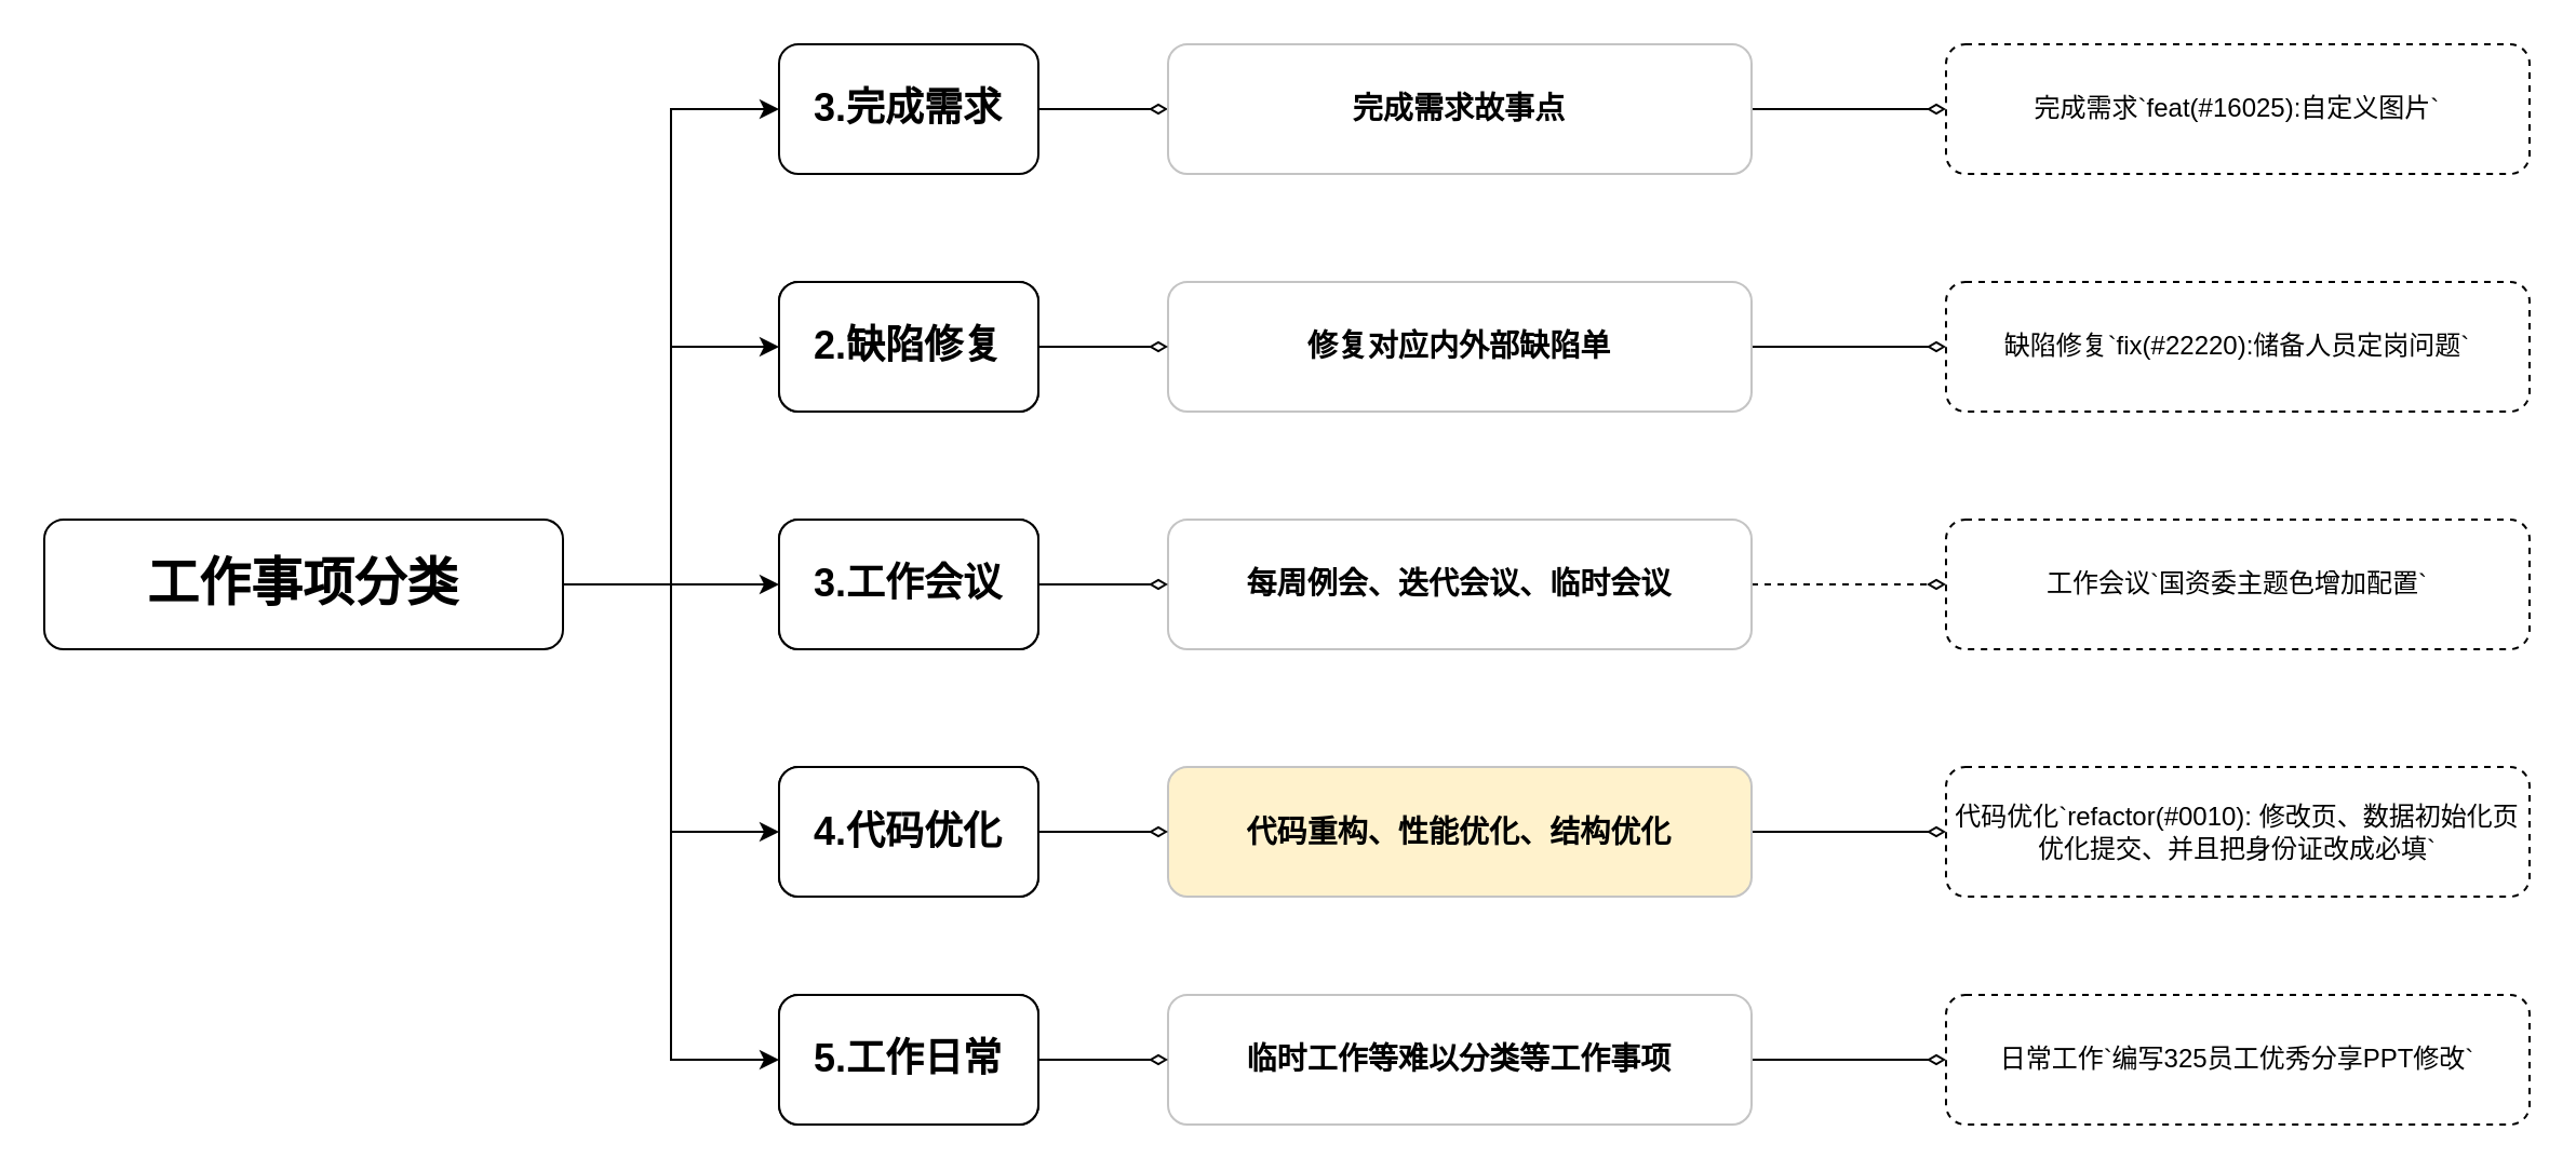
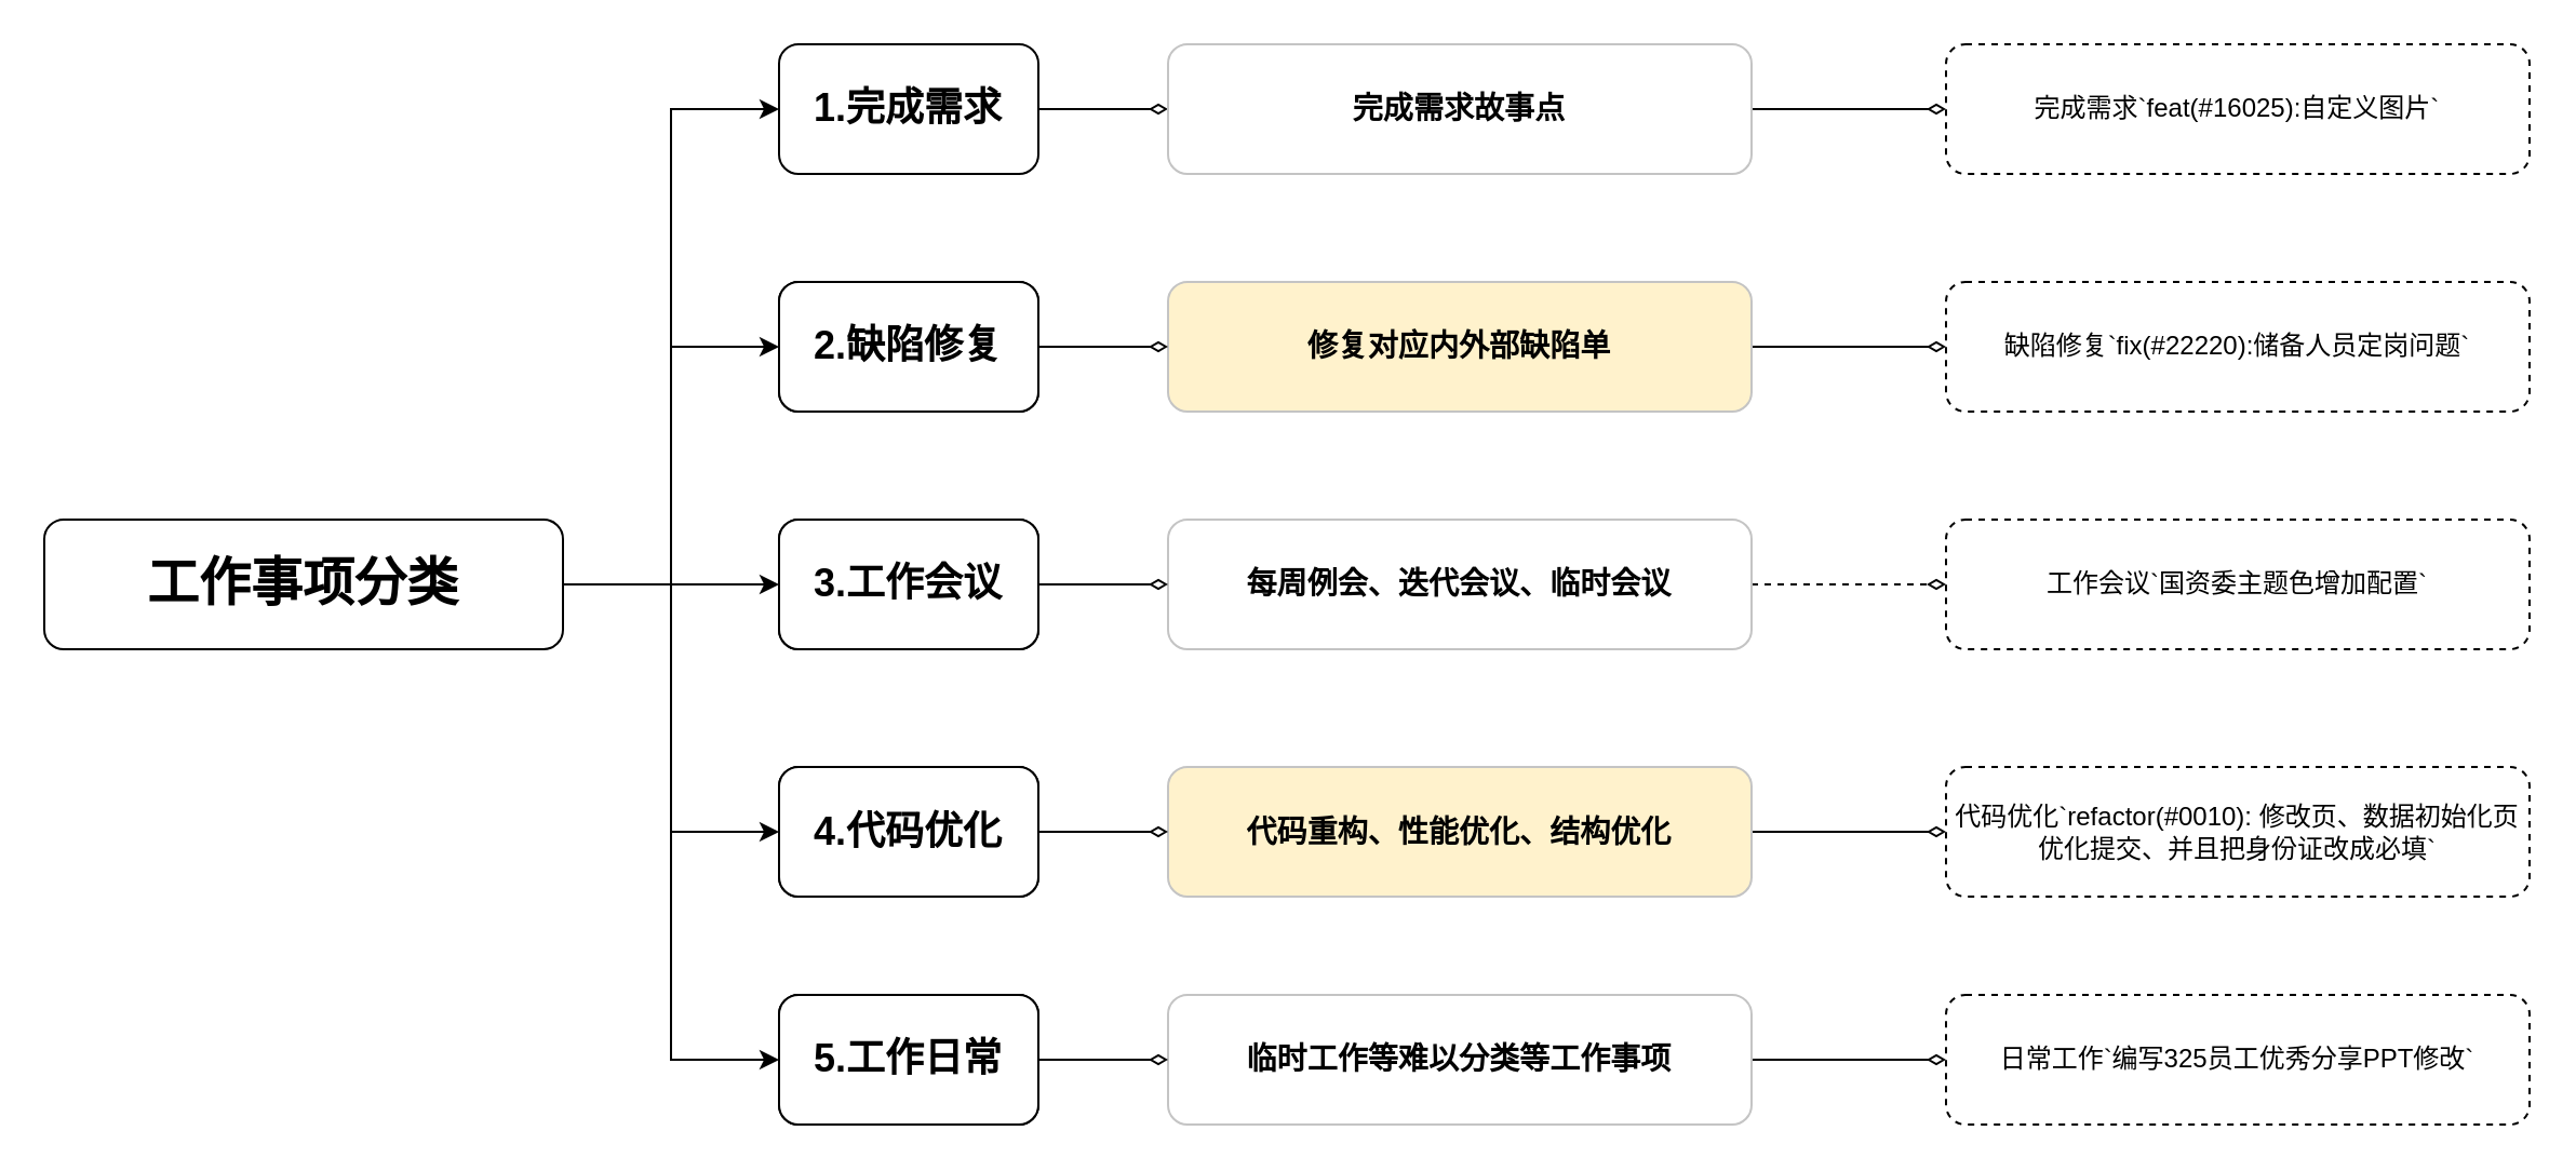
  <mxCell id="0" />
  <mxCell id="1" parent="0" />
  <mxCell id="2" style="edgeStyle=orthogonalEdgeStyle;rounded=0;orthogonalLoop=1;jettySize=auto;html=1;entryX=0;entryY=0.5;entryDx=0;entryDy=0;fontStyle=1;fontFamily=Comic Sans MS;fontSize=15;" edge="1" parent="1" source="7" target="9"><mxGeometry relative="1" as="geometry" /></mxCell>
  <mxCell id="3" style="edgeStyle=orthogonalEdgeStyle;rounded=0;orthogonalLoop=1;jettySize=auto;html=1;entryX=0;entryY=0.5;entryDx=0;entryDy=0;fontStyle=1;fontFamily=Comic Sans MS;fontSize=15;" edge="1" parent="1" source="7" target="10"><mxGeometry relative="1" as="geometry" /></mxCell>
  <mxCell id="4" style="edgeStyle=orthogonalEdgeStyle;rounded=0;orthogonalLoop=1;jettySize=auto;html=1;entryX=0;entryY=0.5;entryDx=0;entryDy=0;fontStyle=1;fontFamily=Comic Sans MS;fontSize=15;" edge="1" parent="1" source="7" target="11"><mxGeometry relative="1" as="geometry" /></mxCell>
  <mxCell id="5" style="edgeStyle=orthogonalEdgeStyle;rounded=0;orthogonalLoop=1;jettySize=auto;html=1;entryX=0;entryY=0.5;entryDx=0;entryDy=0;fontStyle=1;fontFamily=Comic Sans MS;fontSize=15;" edge="1" parent="1" source="7" target="12"><mxGeometry relative="1" as="geometry" /></mxCell>
  <mxCell id="6" style="edgeStyle=orthogonalEdgeStyle;rounded=0;orthogonalLoop=1;jettySize=auto;html=1;entryX=0;entryY=0.5;entryDx=0;entryDy=0;fontStyle=1;fontFamily=Comic Sans MS;fontSize=15;" edge="1" parent="1" source="7" target="13"><mxGeometry relative="1" as="geometry" /></mxCell>
  <mxCell id="7" value="&lt;h1&gt;工作事项分类&lt;/h1&gt;" style="rounded=1;whiteSpace=wrap;html=1;fontStyle=1" vertex="1" parent="1"><mxGeometry x="20" y="240" width="240" height="60" as="geometry" /></mxCell>
  <mxCell id="8" value="" style="edgeStyle=orthogonalEdgeStyle;rounded=0;orthogonalLoop=1;jettySize=auto;html=1;endArrow=diamondThin;endFill=0;" edge="1" parent="1" source="9" target="15"><mxGeometry relative="1" as="geometry" /></mxCell>
- <mxCell id="9" value="&lt;h2&gt;3.完成需求&lt;/h2&gt;" style="rounded=1;whiteSpace=wrap;html=1;fontStyle=1" vertex="1" parent="1"><mxGeometry x="360" y="20" width="120" height="60" as="geometry" /></mxCell>
+ <mxCell id="9" value="&lt;h2&gt;1.完成需求&lt;/h2&gt;" style="rounded=1;whiteSpace=wrap;html=1;fontStyle=1" vertex="1" parent="1"><mxGeometry x="360" y="20" width="120" height="60" as="geometry" /></mxCell>
  <mxCell id="10" value="2.缺陷修复" style="rounded=1;whiteSpace=wrap;html=1;fontStyle=1" vertex="1" parent="1"><mxGeometry x="360" y="130" width="120" height="60" as="geometry" /></mxCell>
  <mxCell id="11" value="3.工作会议" style="rounded=1;whiteSpace=wrap;html=1;fontStyle=1" vertex="1" parent="1"><mxGeometry x="360" y="240" width="120" height="60" as="geometry" /></mxCell>
  <mxCell id="12" value="4.代码优化" style="rounded=1;whiteSpace=wrap;html=1;fontStyle=1" vertex="1" parent="1"><mxGeometry x="360" y="354.5" width="120" height="60" as="geometry" /></mxCell>
  <mxCell id="13" value="5.工作日常" style="rounded=1;whiteSpace=wrap;html=1;fontStyle=1" vertex="1" parent="1"><mxGeometry x="360" y="460" width="120" height="60" as="geometry" /></mxCell>
  <mxCell id="14" value="" style="edgeStyle=orthogonalEdgeStyle;rounded=0;orthogonalLoop=1;jettySize=auto;html=1;endArrow=diamondThin;endFill=0;" edge="1" parent="1" source="15"><mxGeometry relative="1" as="geometry"><mxPoint x="900" y="50" as="targetPoint" /></mxGeometry></mxCell>
  <mxCell id="15" value="&lt;h3&gt;完成需求故事点&lt;/h3&gt;" style="rounded=1;whiteSpace=wrap;html=1;strokeColor=#C4C4C4;" vertex="1" parent="1"><mxGeometry x="540" y="20" width="270" height="60" as="geometry" /></mxCell>
  <mxCell id="16" value="完成需求`feat(#16025):自定义图片`" style="rounded=1;whiteSpace=wrap;html=1;dashed=1;" vertex="1" parent="1"><mxGeometry x="900" y="20" width="270" height="60" as="geometry" /></mxCell>
  <mxCell id="17" style="edgeStyle=orthogonalEdgeStyle;rounded=0;orthogonalLoop=1;jettySize=auto;html=1;entryX=0;entryY=0.5;entryDx=0;entryDy=0;fontFamily=Comic Sans MS;fontSize=15;endArrow=diamondThin;endFill=0;" edge="1" parent="1" source="18" target="33"><mxGeometry relative="1" as="geometry" /></mxCell>
- <mxCell id="18" value="&lt;h3&gt;修复对应内外部缺陷单&lt;/h3&gt;" style="rounded=1;whiteSpace=wrap;html=1;strokeColor=#C4C4C4;" vertex="1" parent="1"><mxGeometry x="540" y="130" width="270" height="60" as="geometry" /></mxCell>
+ <mxCell id="18" value="&lt;h3&gt;修复对应内外部缺陷单&lt;/h3&gt;" style="rounded=1;whiteSpace=wrap;html=1;strokeColor=#C4C4C4;fillColor=#fff2cc;" vertex="1" parent="1"><mxGeometry x="540" y="130" width="270" height="60" as="geometry" /></mxCell>
  <mxCell id="19" style="edgeStyle=orthogonalEdgeStyle;rounded=0;orthogonalLoop=1;jettySize=auto;html=1;entryX=0;entryY=0.5;entryDx=0;entryDy=0;fontFamily=Comic Sans MS;fontSize=15;endArrow=diamondThin;endFill=0;dashed=1;" edge="1" parent="1" source="20" target="34"><mxGeometry relative="1" as="geometry" /></mxCell>
  <mxCell id="20" value="&lt;h3&gt;每周例会、迭代会议、临时会议&lt;/h3&gt;" style="rounded=1;whiteSpace=wrap;html=1;strokeColor=#C4C4C4;" vertex="1" parent="1"><mxGeometry x="540" y="240" width="270" height="60" as="geometry" /></mxCell>
  <mxCell id="21" style="edgeStyle=orthogonalEdgeStyle;rounded=0;orthogonalLoop=1;jettySize=auto;html=1;entryX=0;entryY=0.5;entryDx=0;entryDy=0;fontFamily=Comic Sans MS;fontSize=15;endArrow=diamondThin;endFill=0;" edge="1" parent="1" source="22" target="35"><mxGeometry relative="1" as="geometry" /></mxCell>
  <mxCell id="22" value="&lt;h3&gt;代码重构、性能优化、结构优化&lt;/h3&gt;" style="rounded=1;whiteSpace=wrap;html=1;strokeColor=#C4C4C4;fillColor=#fff2cc;" vertex="1" parent="1"><mxGeometry x="540" y="354.5" width="270" height="60" as="geometry" /></mxCell>
  <mxCell id="23" style="edgeStyle=orthogonalEdgeStyle;rounded=0;orthogonalLoop=1;jettySize=auto;html=1;fontFamily=Comic Sans MS;fontSize=15;endArrow=diamondThin;endFill=0;" edge="1" parent="1" source="24" target="36"><mxGeometry relative="1" as="geometry" /></mxCell>
  <mxCell id="24" value="&lt;h3&gt;临时工作等难以分类等工作事项&lt;/h3&gt;" style="rounded=1;whiteSpace=wrap;html=1;strokeColor=#C4C4C4;" vertex="1" parent="1"><mxGeometry x="540" y="460" width="270" height="60" as="geometry" /></mxCell>
  <mxCell id="25" style="edgeStyle=orthogonalEdgeStyle;rounded=0;orthogonalLoop=1;jettySize=auto;html=1;fontFamily=Comic Sans MS;fontSize=15;endArrow=diamondThin;endFill=0;" edge="1" parent="1" source="26" target="24"><mxGeometry relative="1" as="geometry" /></mxCell>
  <mxCell id="26" value="&lt;h2&gt;5.工作日常&lt;/h2&gt;" style="rounded=1;whiteSpace=wrap;html=1;fontStyle=1" vertex="1" parent="1"><mxGeometry x="360" y="460" width="120" height="60" as="geometry" /></mxCell>
  <mxCell id="27" style="edgeStyle=orthogonalEdgeStyle;rounded=0;orthogonalLoop=1;jettySize=auto;html=1;entryX=0;entryY=0.5;entryDx=0;entryDy=0;fontFamily=Comic Sans MS;fontSize=15;endArrow=diamondThin;endFill=0;" edge="1" parent="1" source="28" target="22"><mxGeometry relative="1" as="geometry" /></mxCell>
  <mxCell id="28" value="&lt;h2&gt;4.代码优化&lt;/h2&gt;" style="rounded=1;whiteSpace=wrap;html=1;fontStyle=1" vertex="1" parent="1"><mxGeometry x="360" y="354.5" width="120" height="60" as="geometry" /></mxCell>
  <mxCell id="29" style="edgeStyle=orthogonalEdgeStyle;rounded=0;orthogonalLoop=1;jettySize=auto;html=1;entryX=0;entryY=0.5;entryDx=0;entryDy=0;fontFamily=Comic Sans MS;fontSize=15;endArrow=diamondThin;endFill=0;" edge="1" parent="1" source="30" target="20"><mxGeometry relative="1" as="geometry" /></mxCell>
  <mxCell id="30" value="&lt;h2&gt;3.工作会议&lt;/h2&gt;" style="rounded=1;whiteSpace=wrap;html=1;fontStyle=1" vertex="1" parent="1"><mxGeometry x="360" y="240" width="120" height="60" as="geometry" /></mxCell>
  <mxCell id="31" style="edgeStyle=orthogonalEdgeStyle;rounded=0;orthogonalLoop=1;jettySize=auto;html=1;entryX=0;entryY=0.5;entryDx=0;entryDy=0;fontFamily=Comic Sans MS;fontSize=15;endArrow=diamondThin;endFill=0;" edge="1" parent="1" source="32" target="18"><mxGeometry relative="1" as="geometry" /></mxCell>
  <mxCell id="32" value="&lt;h2&gt;2.缺陷修复&lt;/h2&gt;" style="rounded=1;whiteSpace=wrap;html=1;fontStyle=1" vertex="1" parent="1"><mxGeometry x="360" y="130" width="120" height="60" as="geometry" /></mxCell>
  <mxCell id="33" value="缺陷修复`fix(#22220):储备人员定岗问题`" style="rounded=1;whiteSpace=wrap;html=1;dashed=1;" vertex="1" parent="1"><mxGeometry x="900" y="130" width="270" height="60" as="geometry" /></mxCell>
  <mxCell id="34" value="工作会议`国资委主题色增加配置`" style="rounded=1;whiteSpace=wrap;html=1;dashed=1;" vertex="1" parent="1"><mxGeometry x="900" y="240" width="270" height="60" as="geometry" /></mxCell>
  <mxCell id="35" value="代码优化`refactor(#0010): 修改页、数据初始化页优化提交、并且把身份证改成必填`" style="rounded=1;whiteSpace=wrap;html=1;dashed=1;" vertex="1" parent="1"><mxGeometry x="900" y="354.5" width="270" height="60" as="geometry" /></mxCell>
  <mxCell id="36" value="日常工作`编写325员工优秀分享PPT修改`" style="rounded=1;whiteSpace=wrap;html=1;dashed=1;" vertex="1" parent="1"><mxGeometry x="900" y="460" width="270" height="60" as="geometry" /></mxCell>
